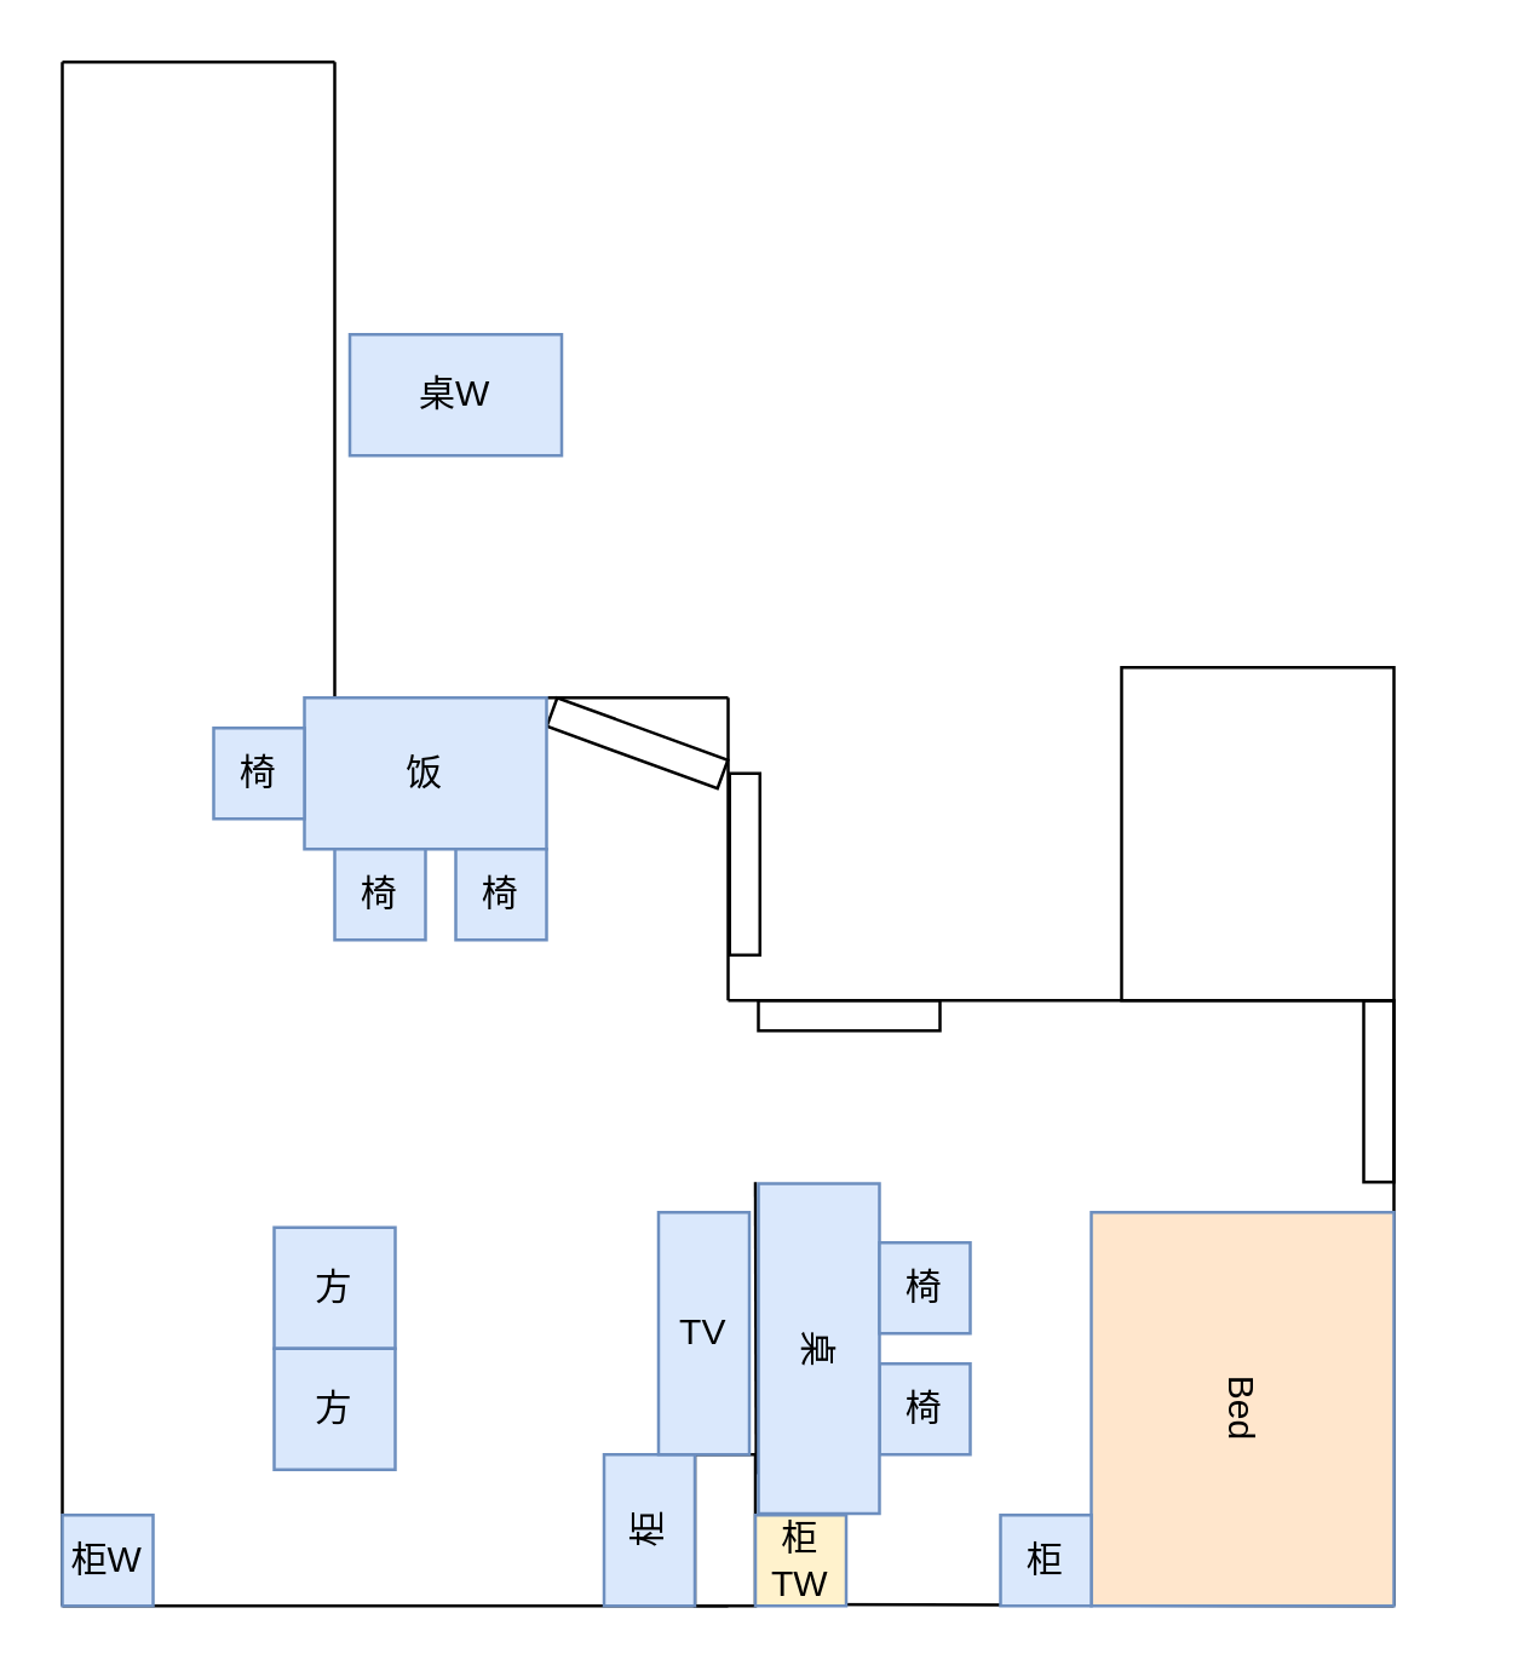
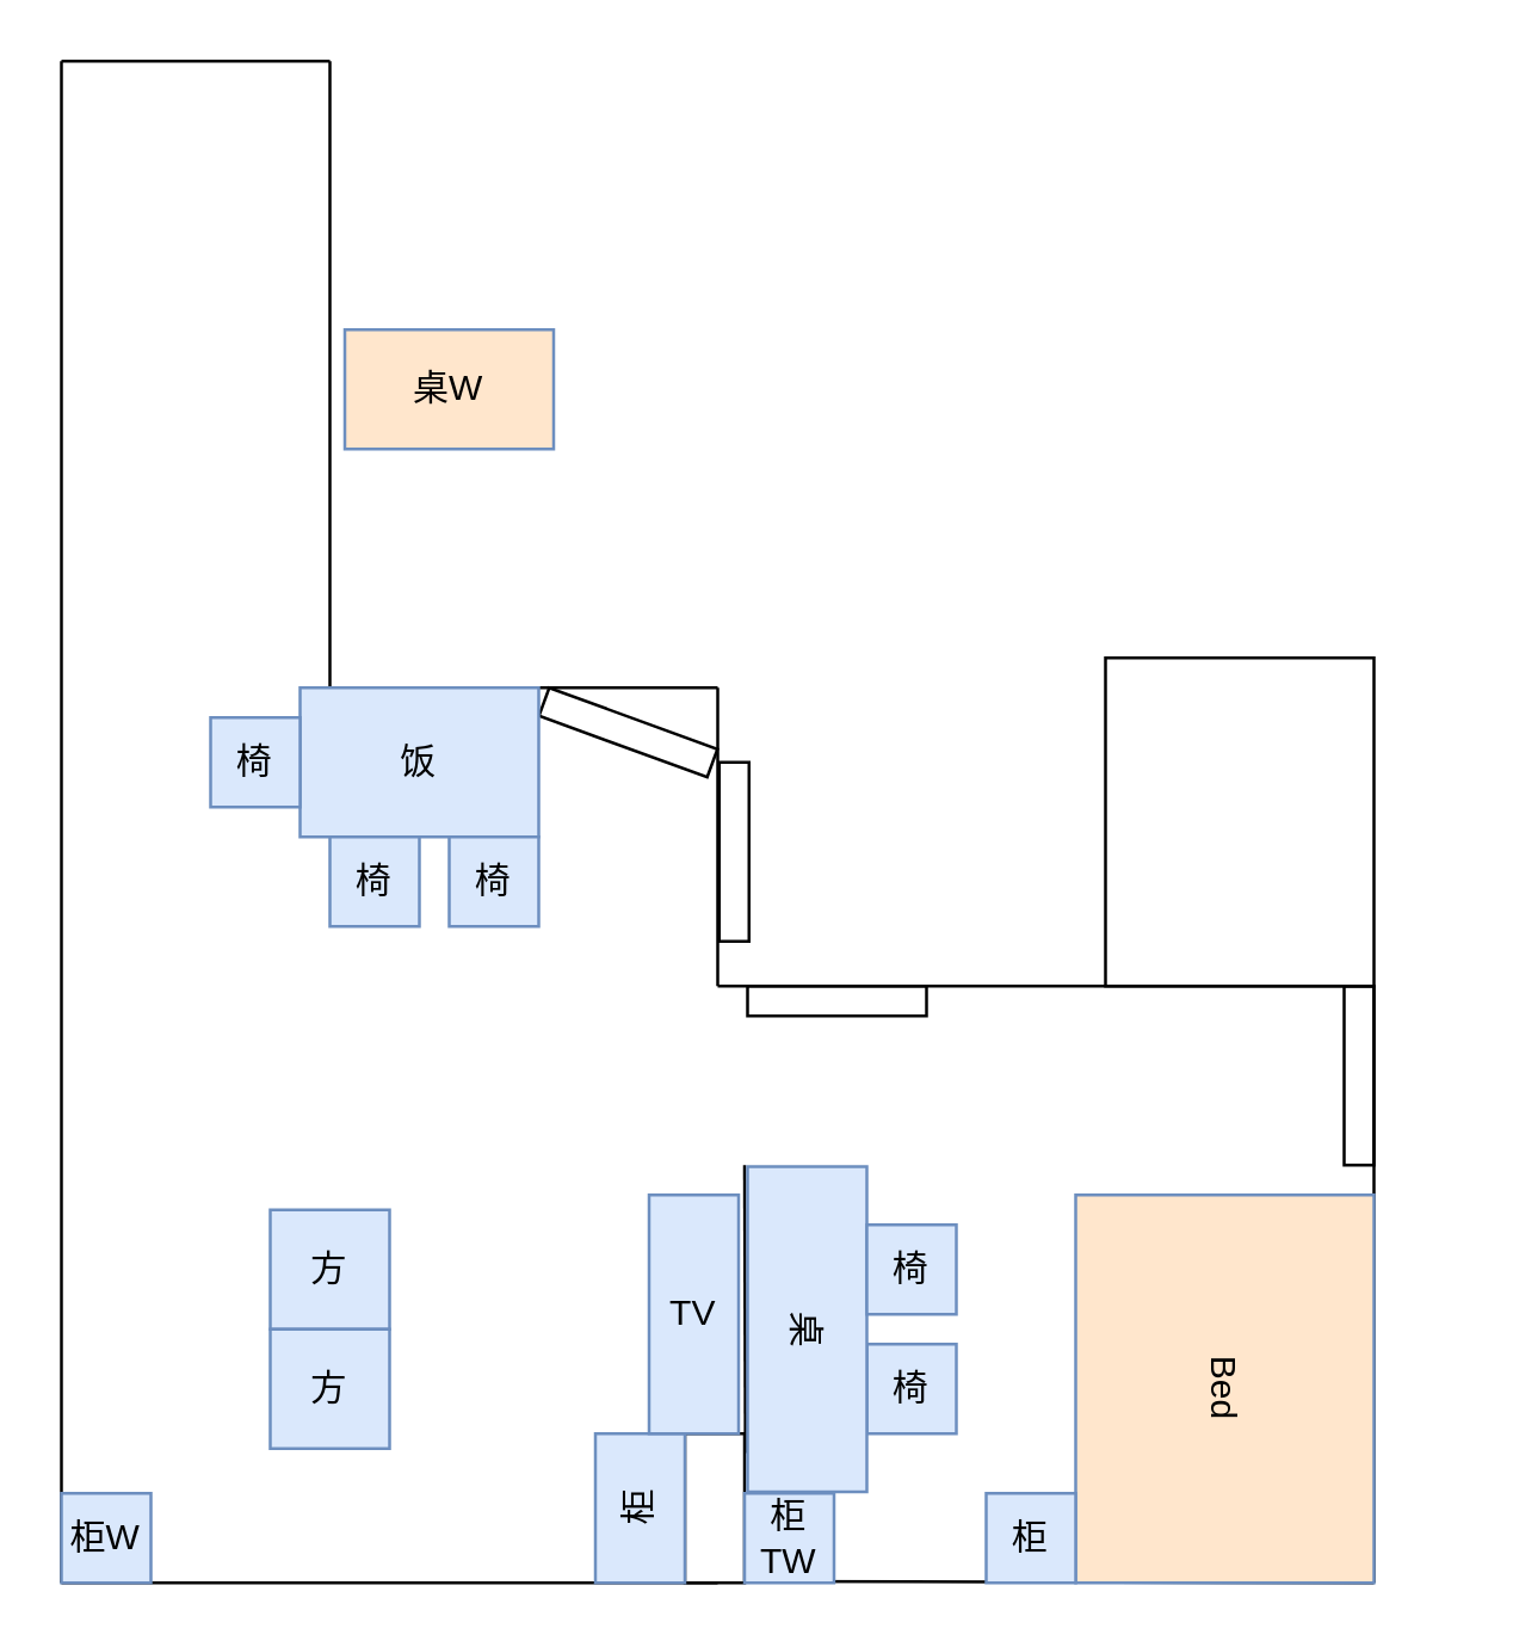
  <mxCell id="0" />
  <mxCell id="1" parent="0" />
  <mxCell id="2" value="" style="endArrow=none;html=1;" parent="1" edge="1"><mxGeometry width="50" height="50" relative="1" as="geometry"><mxPoint x="20" y="20" as="sourcePoint" /><mxPoint x="110" y="20" as="targetPoint" /></mxGeometry></mxCell>
  <mxCell id="3" value="" style="endArrow=none;html=1;" parent="1" edge="1"><mxGeometry width="50" height="50" relative="1" as="geometry"><mxPoint x="20" y="530" as="sourcePoint" /><mxPoint x="20" y="20" as="targetPoint" /></mxGeometry></mxCell>
  <mxCell id="4" value="" style="endArrow=none;html=1;" parent="1" edge="1"><mxGeometry width="50" height="50" relative="1" as="geometry"><mxPoint x="110" y="230" as="sourcePoint" /><mxPoint x="110" y="20" as="targetPoint" /></mxGeometry></mxCell>
  <mxCell id="5" value="" style="endArrow=none;html=1;" parent="1" edge="1"><mxGeometry width="50" height="50" relative="1" as="geometry"><mxPoint x="110" y="230" as="sourcePoint" /><mxPoint x="240" y="230" as="targetPoint" /></mxGeometry></mxCell>
  <mxCell id="6" value="" style="endArrow=none;html=1;" parent="1" edge="1"><mxGeometry width="50" height="50" relative="1" as="geometry"><mxPoint x="20" y="530" as="sourcePoint" /><mxPoint x="240" y="530" as="targetPoint" /></mxGeometry></mxCell>
  <mxCell id="7" value="" style="rounded=0;whiteSpace=wrap;html=1;fillColor=none;" parent="1" vertex="1"><mxGeometry x="229" y="480" width="20" height="50" as="geometry" /></mxCell>
  <mxCell id="8" value="" style="endArrow=none;html=1;exitX=1.014;exitY=0.131;exitDx=0;exitDy=0;exitPerimeter=0;" parent="1" source="7" edge="1"><mxGeometry width="50" height="50" relative="1" as="geometry"><mxPoint x="249" y="470" as="sourcePoint" /><mxPoint x="249" y="390" as="targetPoint" /></mxGeometry></mxCell>
  <mxCell id="9" value="" style="endArrow=none;html=1;" parent="1" edge="1"><mxGeometry width="50" height="50" relative="1" as="geometry"><mxPoint x="240" y="330" as="sourcePoint" /><mxPoint x="240" y="230" as="targetPoint" /></mxGeometry></mxCell>
  <mxCell id="10" value="" style="endArrow=none;html=1;" parent="1" edge="1"><mxGeometry width="50" height="50" relative="1" as="geometry"><mxPoint x="240" y="330" as="sourcePoint" /><mxPoint x="460" y="330" as="targetPoint" /></mxGeometry></mxCell>
  <mxCell id="11" value="" style="endArrow=none;html=1;" parent="1" edge="1"><mxGeometry width="50" height="50" relative="1" as="geometry"><mxPoint x="250" y="529.5" as="sourcePoint" /><mxPoint x="460" y="530" as="targetPoint" /></mxGeometry></mxCell>
  <mxCell id="12" value="" style="endArrow=none;html=1;" parent="1" edge="1"><mxGeometry width="50" height="50" relative="1" as="geometry"><mxPoint x="460" y="530" as="sourcePoint" /><mxPoint x="460" y="330" as="targetPoint" /></mxGeometry></mxCell>
  <mxCell id="13" value="" style="rounded=0;whiteSpace=wrap;html=1;fillColor=none;" parent="1" vertex="1"><mxGeometry x="250" y="330" width="60" height="10" as="geometry" /></mxCell>
  <mxCell id="14" value="" style="rounded=0;whiteSpace=wrap;html=1;fillColor=none;rotation=90;" parent="1" vertex="1"><mxGeometry x="425" y="355" width="60" height="10" as="geometry" /></mxCell>
  <mxCell id="15" value="" style="rounded=0;whiteSpace=wrap;html=1;fillColor=none;rotation=20;" parent="1" vertex="1"><mxGeometry x="180" y="240" width="60" height="10" as="geometry" /></mxCell>
  <mxCell id="16" value="" style="rounded=0;whiteSpace=wrap;html=1;fillColor=none;" parent="1" vertex="1"><mxGeometry x="370" y="220" width="90" height="110" as="geometry" /></mxCell>
  <mxCell id="17" value="Bed" style="rounded=0;whiteSpace=wrap;html=1;fillColor=#ffe6cc;strokeColor=#6c8ebf;rotation=90;" parent="1" vertex="1"><mxGeometry x="345" y="415" width="130" height="100" as="geometry" /></mxCell>
  <mxCell id="18" value="椅" style="whiteSpace=wrap;html=1;aspect=fixed;fillColor=#dae8fc;strokeColor=#6c8ebf;" parent="1" vertex="1"><mxGeometry x="290" y="450" width="30" height="30" as="geometry" /></mxCell>
  <mxCell id="19" value="柜" style="rounded=0;whiteSpace=wrap;html=1;fillColor=#dae8fc;strokeColor=#6c8ebf;rotation=-90;" parent="1" vertex="1"><mxGeometry x="189" y="490" width="50" height="30" as="geometry" /></mxCell>
  <mxCell id="20" value="桌" style="rounded=0;whiteSpace=wrap;html=1;fillColor=#dae8fc;rotation=90;strokeColor=#6c8ebf;" parent="1" vertex="1"><mxGeometry x="215.5" y="425" width="109" height="40" as="geometry" /></mxCell>
  <mxCell id="21" value="柜" style="whiteSpace=wrap;html=1;aspect=fixed;fillColor=#dae8fc;strokeColor=#6c8ebf;" parent="1" vertex="1"><mxGeometry x="330" y="500" width="30" height="30" as="geometry" /></mxCell>
  <mxCell id="22" value="TV" style="rounded=0;whiteSpace=wrap;html=1;fillColor=#dae8fc;strokeColor=#6c8ebf;" parent="1" vertex="1"><mxGeometry x="217" y="400" width="30" height="80" as="geometry" /></mxCell>
  <mxCell id="23" value="饭" style="rounded=0;whiteSpace=wrap;html=1;fillColor=#dae8fc;strokeColor=#6c8ebf;rotation=0;" parent="1" vertex="1"><mxGeometry x="100" y="230" width="80" height="50" as="geometry" /></mxCell>
  <mxCell id="24" value="椅" style="whiteSpace=wrap;html=1;aspect=fixed;fillColor=#dae8fc;strokeColor=#6c8ebf;" parent="1" vertex="1"><mxGeometry x="290" y="410" width="30" height="30" as="geometry" /></mxCell>
  <mxCell id="25" value="椅" style="whiteSpace=wrap;html=1;aspect=fixed;fillColor=#dae8fc;strokeColor=#6c8ebf;" parent="1" vertex="1"><mxGeometry x="110" y="280" width="30" height="30" as="geometry" /></mxCell>
  <mxCell id="26" value="椅" style="whiteSpace=wrap;html=1;aspect=fixed;fillColor=#dae8fc;strokeColor=#6c8ebf;" parent="1" vertex="1"><mxGeometry x="70" y="240" width="30" height="30" as="geometry" /></mxCell>
  <mxCell id="27" value="椅" style="whiteSpace=wrap;html=1;aspect=fixed;fillColor=#dae8fc;strokeColor=#6c8ebf;" parent="1" vertex="1"><mxGeometry x="150" y="280" width="30" height="30" as="geometry" /></mxCell>
  <mxCell id="28" value="柜W" style="whiteSpace=wrap;html=1;aspect=fixed;fillColor=#dae8fc;strokeColor=#6c8ebf;" parent="1" vertex="1"><mxGeometry x="20" y="500" width="30" height="30" as="geometry" /></mxCell>
- <mxCell id="29" value="柜TW" style="whiteSpace=wrap;html=1;aspect=fixed;fillColor=#fff2cc;strokeColor=#6c8ebf;" parent="1" vertex="1"><mxGeometry x="249" y="500" width="30" height="30" as="geometry" /></mxCell>
- <mxCell id="30" value="桌W" style="rounded=0;whiteSpace=wrap;html=1;fillColor=#dae8fc;strokeColor=#6c8ebf;rotation=0;" parent="1" vertex="1"><mxGeometry x="115" y="110" width="70" height="40" as="geometry" /></mxCell>
+ <mxCell id="29" value="柜TW" style="whiteSpace=wrap;html=1;aspect=fixed;fillColor=#dae8fc;strokeColor=#6c8ebf;" parent="1" vertex="1"><mxGeometry x="249" y="500" width="30" height="30" as="geometry" /></mxCell>
+ <mxCell id="30" value="桌W" style="rounded=0;whiteSpace=wrap;html=1;fillColor=#ffe6cc;strokeColor=#6c8ebf;rotation=0;" parent="1" vertex="1"><mxGeometry x="115" y="110" width="70" height="40" as="geometry" /></mxCell>
  <mxCell id="31" value="方" style="whiteSpace=wrap;html=1;aspect=fixed;fillColor=#dae8fc;strokeColor=#6c8ebf;" parent="1" vertex="1"><mxGeometry x="90" y="405" width="40" height="40" as="geometry" /></mxCell>
  <mxCell id="32" value="方" style="whiteSpace=wrap;html=1;aspect=fixed;fillColor=#dae8fc;strokeColor=#6c8ebf;" parent="1" vertex="1"><mxGeometry x="90" y="445" width="40" height="40" as="geometry" /></mxCell>
  <mxCell id="33" value="" style="rounded=0;whiteSpace=wrap;html=1;fillColor=none;rotation=90;" parent="1" vertex="1"><mxGeometry x="215.5" y="280" width="60" height="10" as="geometry" /></mxCell>
